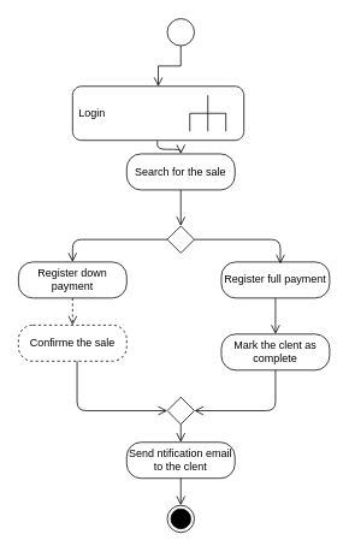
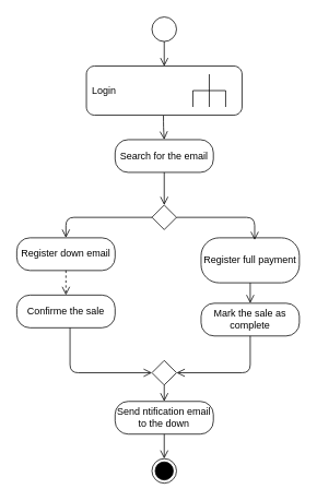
  <mxCell id="0" />
  <mxCell id="1" parent="0" />
- <mxCell id="2" value="Login" style="shape=mxgraph.uml25.behaviorAction;html=1;rounded=1;absoluteArcSize=1;arcSize=10;align=left;spacingLeft=5;whiteSpace=wrap;" parent="1" vertex="1"><mxGeometry x="80" y="95" width="190" height="60" as="geometry" /></mxCell>
+ <mxCell id="2" value="Login" style="shape=mxgraph.uml25.behaviorAction;html=1;rounded=1;absoluteArcSize=1;arcSize=10;align=left;spacingLeft=5;whiteSpace=wrap;" parent="1" vertex="1"><mxGeometry x="105" y="80" width="190" height="60" as="geometry" /></mxCell>
  <mxCell id="3" value="" style="ellipse;" parent="1" vertex="1"><mxGeometry x="185" y="20" width="30" height="30" as="geometry" /></mxCell>
  <mxCell id="4" value="" style="edgeStyle=orthogonalEdgeStyle;html=1;verticalAlign=bottom;endArrow=open;endSize=8;rounded=0;labelBackgroundColor=none;fontColor=default;entryX=0.5;entryY=0.004;entryDx=0;entryDy=0;entryPerimeter=0;exitX=0.5;exitY=1;exitDx=0;exitDy=0;" parent="1" source="3" target="2" edge="1"><mxGeometry relative="1" as="geometry"><mxPoint x="209.5" y="100" as="targetPoint" /><mxPoint x="209.5" y="40" as="sourcePoint" /><Array as="points" /></mxGeometry></mxCell>
- <mxCell id="5" value="Search for the sale" style="rounded=1;whiteSpace=wrap;html=1;arcSize=40;" parent="1" vertex="1"><mxGeometry x="140" y="170" width="120" height="40" as="geometry" /></mxCell>
+ <mxCell id="5" value="Search for the email" style="rounded=1;whiteSpace=wrap;html=1;arcSize=40;" parent="1" vertex="1"><mxGeometry x="140" y="170" width="120" height="40" as="geometry" /></mxCell>
  <mxCell id="6" value="" style="edgeStyle=orthogonalEdgeStyle;html=1;verticalAlign=bottom;endArrow=open;endSize=8;entryX=0.5;entryY=0;entryDx=0;entryDy=0;" parent="1" source="5" target="8" edge="1"><mxGeometry relative="1" as="geometry"><mxPoint x="200" y="300" as="targetPoint" /></mxGeometry></mxCell>
  <mxCell id="7" value="" style="edgeStyle=orthogonalEdgeStyle;html=1;verticalAlign=bottom;endArrow=open;endSize=8;exitX=0.495;exitY=1.01;exitDx=0;exitDy=0;exitPerimeter=0;" parent="1" source="2" target="5" edge="1"><mxGeometry relative="1" as="geometry"><mxPoint x="199.64" y="210" as="targetPoint" /><mxPoint x="199.64" y="150" as="sourcePoint" /></mxGeometry></mxCell>
  <mxCell id="8" value="" style="rhombus;" parent="1" vertex="1"><mxGeometry x="185" y="250" width="30" height="30" as="geometry" /></mxCell>
- <mxCell id="9" value="Register down payment" style="rounded=1;whiteSpace=wrap;html=1;arcSize=40;" parent="1" vertex="1"><mxGeometry x="20" y="290" width="120" height="40" as="geometry" /></mxCell>
+ <mxCell id="9" value="Register down email" style="rounded=1;whiteSpace=wrap;html=1;arcSize=40;" parent="1" vertex="1"><mxGeometry x="20" y="290" width="120" height="40" as="geometry" /></mxCell>
  <mxCell id="10" value="" style="edgeStyle=orthogonalEdgeStyle;html=1;verticalAlign=bottom;endArrow=open;endSize=8;entryX=0.5;entryY=0;entryDx=0;entryDy=0;dashed=1;" parent="1" source="9" target="15" edge="1"><mxGeometry relative="1" as="geometry"><mxPoint x="80" y="460" as="targetPoint" /></mxGeometry></mxCell>
  <mxCell id="11" value="" style="edgeStyle=orthogonalEdgeStyle;html=1;verticalAlign=bottom;endArrow=open;endSize=8;exitX=0;exitY=0.5;exitDx=0;exitDy=0;entryX=0.5;entryY=0;entryDx=0;entryDy=0;" parent="1" source="8" target="9" edge="1"><mxGeometry relative="1" as="geometry"><mxPoint x="75" y="360" as="targetPoint" /><mxPoint x="75" y="300" as="sourcePoint" /></mxGeometry></mxCell>
- <mxCell id="12" value="Register full payment" style="rounded=1;whiteSpace=wrap;html=1;arcSize=40;" parent="1" vertex="1"><mxGeometry x="245" y="290" width="120" height="40" as="geometry" /></mxCell>
+ <mxCell id="12" value="Register full payment" style="rounded=1;whiteSpace=wrap;html=1;arcSize=40;" parent="1" vertex="1"><mxGeometry x="245" y="290" width="120" height="55" as="geometry" /></mxCell>
  <mxCell id="13" value="" style="edgeStyle=orthogonalEdgeStyle;html=1;verticalAlign=bottom;endArrow=open;endSize=8;entryX=0.5;entryY=0;entryDx=0;entryDy=0;" parent="1" source="12" target="17" edge="1"><mxGeometry relative="1" as="geometry"><mxPoint x="305" y="460" as="targetPoint" /></mxGeometry></mxCell>
  <mxCell id="14" value="" style="edgeStyle=orthogonalEdgeStyle;html=1;verticalAlign=bottom;endArrow=open;endSize=8;exitX=1;exitY=0.5;exitDx=0;exitDy=0;entryX=0.545;entryY=0.05;entryDx=0;entryDy=0;entryPerimeter=0;" parent="1" source="8" target="12" edge="1"><mxGeometry relative="1" as="geometry"><mxPoint x="305" y="360" as="targetPoint" /><mxPoint x="304.64" y="300" as="sourcePoint" /></mxGeometry></mxCell>
- <mxCell id="15" value="Confirme the sale" style="rounded=1;whiteSpace=wrap;html=1;arcSize=40;dashed=1;" parent="1" vertex="1"><mxGeometry x="20" y="360" width="120" height="40" as="geometry" /></mxCell>
+ <mxCell id="15" value="Confirme the sale" style="rounded=1;whiteSpace=wrap;html=1;arcSize=40;" parent="1" vertex="1"><mxGeometry x="20" y="360" width="120" height="40" as="geometry" /></mxCell>
  <mxCell id="16" value="" style="edgeStyle=orthogonalEdgeStyle;html=1;verticalAlign=bottom;endArrow=open;endSize=8;entryX=0;entryY=0.5;entryDx=0;entryDy=0;" parent="1" source="15" target="20" edge="1"><mxGeometry relative="1" as="geometry"><mxPoint x="165" y="580" as="targetPoint" /><Array as="points"><mxPoint x="85" y="455" /></Array></mxGeometry></mxCell>
- <mxCell id="17" value="Mark the clent as complete" style="rounded=1;whiteSpace=wrap;html=1;arcSize=40;" parent="1" vertex="1"><mxGeometry x="245" y="370" width="120" height="40" as="geometry" /></mxCell>
+ <mxCell id="17" value="Mark the sale as complete" style="rounded=1;whiteSpace=wrap;html=1;arcSize=40;" parent="1" vertex="1"><mxGeometry x="245" y="370" width="120" height="40" as="geometry" /></mxCell>
  <mxCell id="18" value="" style="edgeStyle=orthogonalEdgeStyle;html=1;verticalAlign=bottom;endArrow=open;endSize=8;entryX=1;entryY=0.5;entryDx=0;entryDy=0;" parent="1" source="17" target="20" edge="1"><mxGeometry relative="1" as="geometry"><mxPoint x="320" y="580" as="targetPoint" /><Array as="points"><mxPoint x="305" y="455" /></Array></mxGeometry></mxCell>
- <mxCell id="19" value="Send ntification email to the clent" style="rounded=1;whiteSpace=wrap;html=1;arcSize=40;" parent="1" vertex="1"><mxGeometry x="140" y="490" width="120" height="40" as="geometry" /></mxCell>
+ <mxCell id="19" value="Send ntification email to the down" style="rounded=1;whiteSpace=wrap;html=1;arcSize=40;" parent="1" vertex="1"><mxGeometry x="140" y="490" width="120" height="40" as="geometry" /></mxCell>
  <mxCell id="20" value="" style="rhombus;" parent="1" vertex="1"><mxGeometry x="185" y="440" width="30" height="30" as="geometry" /></mxCell>
  <mxCell id="21" value="" style="edgeStyle=orthogonalEdgeStyle;html=1;verticalAlign=bottom;endArrow=open;endSize=8;entryX=0.5;entryY=0;entryDx=0;entryDy=0;exitX=0.5;exitY=1;exitDx=0;exitDy=0;" parent="1" source="20" target="19" edge="1"><mxGeometry relative="1" as="geometry"><mxPoint x="209.64" y="640" as="targetPoint" /><mxPoint x="209.64" y="580" as="sourcePoint" /></mxGeometry></mxCell>
  <mxCell id="22" value="" style="ellipse;html=1;shape=endState;fillColor=strokeColor;" parent="1" vertex="1"><mxGeometry x="185" y="560" width="30" height="30" as="geometry" /></mxCell>
  <mxCell id="23" value="" style="edgeStyle=orthogonalEdgeStyle;html=1;verticalAlign=bottom;endArrow=open;endSize=8;entryX=0.5;entryY=0;entryDx=0;entryDy=0;exitX=0.5;exitY=1;exitDx=0;exitDy=0;" parent="1" source="19" target="22" edge="1"><mxGeometry relative="1" as="geometry"><mxPoint x="199.64" y="560" as="targetPoint" /><mxPoint x="199.64" y="540" as="sourcePoint" /></mxGeometry></mxCell>
